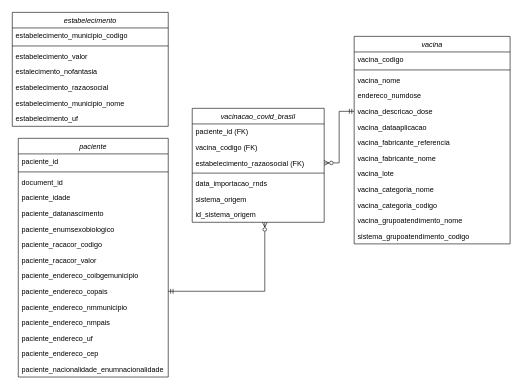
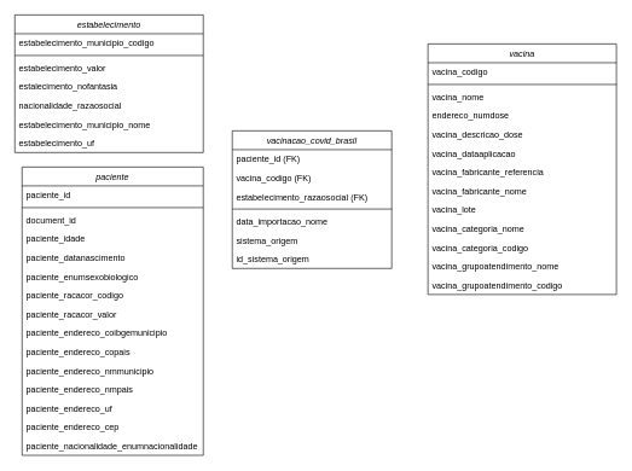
  <mxCell id="0" />
  <mxCell id="1" parent="0" />
  <mxCell id="2" value="paciente" style="swimlane;fontStyle=2;align=center;verticalAlign=top;childLayout=stackLayout;horizontal=1;startSize=26;horizontalStack=0;resizeParent=1;resizeLast=0;collapsible=1;marginBottom=0;rounded=0;shadow=0;strokeWidth=1;" parent="1" vertex="1"><mxGeometry x="30" y="230" width="250" height="398" as="geometry"><mxRectangle x="90" y="290" width="160" height="26" as="alternateBounds" /></mxGeometry></mxCell>
  <mxCell id="3" value="paciente_id" style="text;align=left;verticalAlign=top;spacingLeft=4;spacingRight=4;overflow=hidden;rotatable=0;points=[[0,0.5],[1,0.5]];portConstraint=eastwest;" parent="2" vertex="1"><mxGeometry y="26" width="250" height="26" as="geometry" /></mxCell>
  <mxCell id="4" value="" style="line;html=1;strokeWidth=1;align=left;verticalAlign=middle;spacingTop=-1;spacingLeft=3;spacingRight=3;rotatable=0;labelPosition=right;points=[];portConstraint=eastwest;" parent="2" vertex="1"><mxGeometry y="52" width="250" height="8" as="geometry" /></mxCell>
  <mxCell id="5" value="document_id" style="text;align=left;verticalAlign=top;spacingLeft=4;spacingRight=4;overflow=hidden;rotatable=0;points=[[0,0.5],[1,0.5]];portConstraint=eastwest;" parent="2" vertex="1"><mxGeometry y="60" width="250" height="26" as="geometry" /></mxCell>
  <mxCell id="6" value="paciente_idade" style="text;align=left;verticalAlign=top;spacingLeft=4;spacingRight=4;overflow=hidden;rotatable=0;points=[[0,0.5],[1,0.5]];portConstraint=eastwest;rounded=0;shadow=0;html=0;" parent="2" vertex="1"><mxGeometry y="86" width="250" height="26" as="geometry" /></mxCell>
  <mxCell id="7" value="paciente_datanascimento" style="text;align=left;verticalAlign=top;spacingLeft=4;spacingRight=4;overflow=hidden;rotatable=0;points=[[0,0.5],[1,0.5]];portConstraint=eastwest;" parent="2" vertex="1"><mxGeometry y="112" width="250" height="26" as="geometry" /></mxCell>
  <mxCell id="8" value="paciente_enumsexobiologico" style="text;align=left;verticalAlign=top;spacingLeft=4;spacingRight=4;overflow=hidden;rotatable=0;points=[[0,0.5],[1,0.5]];portConstraint=eastwest;" parent="2" vertex="1"><mxGeometry y="138" width="250" height="26" as="geometry" /></mxCell>
  <mxCell id="9" value="paciente_racacor_codigo" style="text;align=left;verticalAlign=top;spacingLeft=4;spacingRight=4;overflow=hidden;rotatable=0;points=[[0,0.5],[1,0.5]];portConstraint=eastwest;" parent="2" vertex="1"><mxGeometry y="164" width="250" height="26" as="geometry" /></mxCell>
  <mxCell id="10" value="paciente_racacor_valor" style="text;align=left;verticalAlign=top;spacingLeft=4;spacingRight=4;overflow=hidden;rotatable=0;points=[[0,0.5],[1,0.5]];portConstraint=eastwest;" vertex="1" parent="2"><mxGeometry y="190" width="250" height="26" as="geometry" /></mxCell>
  <mxCell id="11" value="paciente_endereco_coibgemunicipio" style="text;align=left;verticalAlign=top;spacingLeft=4;spacingRight=4;overflow=hidden;rotatable=0;points=[[0,0.5],[1,0.5]];portConstraint=eastwest;" parent="2" vertex="1"><mxGeometry y="216" width="250" height="26" as="geometry" /></mxCell>
  <mxCell id="12" value="paciente_endereco_copais" style="text;align=left;verticalAlign=top;spacingLeft=4;spacingRight=4;overflow=hidden;rotatable=0;points=[[0,0.5],[1,0.5]];portConstraint=eastwest;" parent="2" vertex="1"><mxGeometry y="242" width="250" height="26" as="geometry" /></mxCell>
  <mxCell id="13" value="paciente_endereco_nmmunicipio" style="text;align=left;verticalAlign=top;spacingLeft=4;spacingRight=4;overflow=hidden;rotatable=0;points=[[0,0.5],[1,0.5]];portConstraint=eastwest;" parent="2" vertex="1"><mxGeometry y="268" width="250" height="26" as="geometry" /></mxCell>
  <mxCell id="14" value="paciente_endereco_nmpais" style="text;align=left;verticalAlign=top;spacingLeft=4;spacingRight=4;overflow=hidden;rotatable=0;points=[[0,0.5],[1,0.5]];portConstraint=eastwest;" parent="2" vertex="1"><mxGeometry y="294" width="250" height="26" as="geometry" /></mxCell>
  <mxCell id="15" value="paciente_endereco_uf" style="text;align=left;verticalAlign=top;spacingLeft=4;spacingRight=4;overflow=hidden;rotatable=0;points=[[0,0.5],[1,0.5]];portConstraint=eastwest;" parent="2" vertex="1"><mxGeometry y="320" width="250" height="26" as="geometry" /></mxCell>
  <mxCell id="16" value="paciente_endereco_cep" style="text;align=left;verticalAlign=top;spacingLeft=4;spacingRight=4;overflow=hidden;rotatable=0;points=[[0,0.5],[1,0.5]];portConstraint=eastwest;" parent="2" vertex="1"><mxGeometry y="346" width="250" height="26" as="geometry" /></mxCell>
  <mxCell id="17" value="paciente_nacionalidade_enumnacionalidade" style="text;align=left;verticalAlign=top;spacingLeft=4;spacingRight=4;overflow=hidden;rotatable=0;points=[[0,0.5],[1,0.5]];portConstraint=eastwest;" parent="2" vertex="1"><mxGeometry y="372" width="250" height="26" as="geometry" /></mxCell>
  <mxCell id="18" value="vacinacao_covid_brasil" style="swimlane;fontStyle=2;align=center;verticalAlign=top;childLayout=stackLayout;horizontal=1;startSize=26;horizontalStack=0;resizeParent=1;resizeLast=0;collapsible=1;marginBottom=0;rounded=0;shadow=0;strokeWidth=1;" parent="1" vertex="1"><mxGeometry x="320" y="180" width="220" height="190" as="geometry"><mxRectangle x="550" y="140" width="160" height="26" as="alternateBounds" /></mxGeometry></mxCell>
  <mxCell id="19" value="paciente_id (FK)" style="text;align=left;verticalAlign=top;spacingLeft=4;spacingRight=4;overflow=hidden;rotatable=0;points=[[0,0.5],[1,0.5]];portConstraint=eastwest;" parent="18" vertex="1"><mxGeometry y="26" width="220" height="26" as="geometry" /></mxCell>
  <mxCell id="20" value="vacina_codigo (FK)" style="text;align=left;verticalAlign=top;spacingLeft=4;spacingRight=4;overflow=hidden;rotatable=0;points=[[0,0.5],[1,0.5]];portConstraint=eastwest;rounded=0;shadow=0;html=0;" parent="18" vertex="1"><mxGeometry y="52" width="220" height="26" as="geometry" /></mxCell>
  <mxCell id="21" value="estabelecimento_razaosocial (FK)" style="text;align=left;verticalAlign=top;spacingLeft=4;spacingRight=4;overflow=hidden;rotatable=0;points=[[0,0.5],[1,0.5]];portConstraint=eastwest;rounded=0;shadow=0;html=0;" parent="18" vertex="1"><mxGeometry y="78" width="220" height="26" as="geometry" /></mxCell>
  <mxCell id="22" value="" style="line;html=1;strokeWidth=1;align=left;verticalAlign=middle;spacingTop=-1;spacingLeft=3;spacingRight=3;rotatable=0;labelPosition=right;points=[];portConstraint=eastwest;" parent="18" vertex="1"><mxGeometry y="104" width="220" height="8" as="geometry" /></mxCell>
- <mxCell id="23" value="data_importacao_rnds" style="text;align=left;verticalAlign=top;spacingLeft=4;spacingRight=4;overflow=hidden;rotatable=0;points=[[0,0.5],[1,0.5]];portConstraint=eastwest;" parent="18" vertex="1"><mxGeometry y="112" width="220" height="26" as="geometry" /></mxCell>
+ <mxCell id="23" value="data_importacao_nome" style="text;align=left;verticalAlign=top;spacingLeft=4;spacingRight=4;overflow=hidden;rotatable=0;points=[[0,0.5],[1,0.5]];portConstraint=eastwest;" parent="18" vertex="1"><mxGeometry y="112" width="220" height="26" as="geometry" /></mxCell>
  <mxCell id="24" value="sistema_origem" style="text;align=left;verticalAlign=top;spacingLeft=4;spacingRight=4;overflow=hidden;rotatable=0;points=[[0,0.5],[1,0.5]];portConstraint=eastwest;" parent="18" vertex="1"><mxGeometry y="138" width="220" height="26" as="geometry" /></mxCell>
  <mxCell id="25" value="id_sistema_origem" style="text;align=left;verticalAlign=top;spacingLeft=4;spacingRight=4;overflow=hidden;rotatable=0;points=[[0,0.5],[1,0.5]];portConstraint=eastwest;" parent="18" vertex="1"><mxGeometry y="164" width="220" height="26" as="geometry" /></mxCell>
  <mxCell id="26" value="estabelecimento" style="swimlane;fontStyle=2;align=center;verticalAlign=top;childLayout=stackLayout;horizontal=1;startSize=26;horizontalStack=0;resizeParent=1;resizeLast=0;collapsible=1;marginBottom=0;rounded=0;shadow=0;strokeWidth=1;" parent="1" vertex="1"><mxGeometry x="20" y="20" width="260" height="190" as="geometry"><mxRectangle x="550" y="140" width="160" height="26" as="alternateBounds" /></mxGeometry></mxCell>
  <mxCell id="27" value="estabelecimento_municipio_codigo" style="text;align=left;verticalAlign=top;spacingLeft=4;spacingRight=4;overflow=hidden;rotatable=0;points=[[0,0.5],[1,0.5]];portConstraint=eastwest;" parent="26" vertex="1"><mxGeometry y="26" width="260" height="26" as="geometry" /></mxCell>
  <mxCell id="28" value="" style="line;html=1;strokeWidth=1;align=left;verticalAlign=middle;spacingTop=-1;spacingLeft=3;spacingRight=3;rotatable=0;labelPosition=right;points=[];portConstraint=eastwest;" parent="26" vertex="1"><mxGeometry y="52" width="260" height="8" as="geometry" /></mxCell>
  <mxCell id="29" value="estabelecimento_valor" style="text;align=left;verticalAlign=top;spacingLeft=4;spacingRight=4;overflow=hidden;rotatable=0;points=[[0,0.5],[1,0.5]];portConstraint=eastwest;" parent="26" vertex="1"><mxGeometry y="60" width="260" height="26" as="geometry" /></mxCell>
  <mxCell id="30" value="estalecimento_nofantasia" style="text;align=left;verticalAlign=top;spacingLeft=4;spacingRight=4;overflow=hidden;rotatable=0;points=[[0,0.5],[1,0.5]];portConstraint=eastwest;" parent="26" vertex="1"><mxGeometry y="86" width="260" height="26" as="geometry" /></mxCell>
- <mxCell id="31" value="estabelecimento_razaosocial" style="text;align=left;verticalAlign=top;spacingLeft=4;spacingRight=4;overflow=hidden;rotatable=0;points=[[0,0.5],[1,0.5]];portConstraint=eastwest;" parent="26" vertex="1"><mxGeometry y="112" width="260" height="26" as="geometry" /></mxCell>
+ <mxCell id="31" value="nacionalidade_razaosocial" style="text;align=left;verticalAlign=top;spacingLeft=4;spacingRight=4;overflow=hidden;rotatable=0;points=[[0,0.5],[1,0.5]];portConstraint=eastwest;" parent="26" vertex="1"><mxGeometry y="112" width="260" height="26" as="geometry" /></mxCell>
  <mxCell id="32" value="estabelecimento_municipio_nome" style="text;align=left;verticalAlign=top;spacingLeft=4;spacingRight=4;overflow=hidden;rotatable=0;points=[[0,0.5],[1,0.5]];portConstraint=eastwest;" parent="26" vertex="1"><mxGeometry y="138" width="260" height="26" as="geometry" /></mxCell>
  <mxCell id="33" value="estabelecimento_uf" style="text;align=left;verticalAlign=top;spacingLeft=4;spacingRight=4;overflow=hidden;rotatable=0;points=[[0,0.5],[1,0.5]];portConstraint=eastwest;" parent="26" vertex="1"><mxGeometry y="164" width="260" height="26" as="geometry" /></mxCell>
  <mxCell id="34" value="vacina" style="swimlane;fontStyle=2;align=center;verticalAlign=top;childLayout=stackLayout;horizontal=1;startSize=26;horizontalStack=0;resizeParent=1;resizeLast=0;collapsible=1;marginBottom=0;rounded=0;shadow=0;strokeWidth=1;" parent="1" vertex="1"><mxGeometry x="590" y="60" width="260" height="346" as="geometry"><mxRectangle x="550" y="140" width="160" height="26" as="alternateBounds" /></mxGeometry></mxCell>
  <mxCell id="35" value="vacina_codigo" style="text;align=left;verticalAlign=top;spacingLeft=4;spacingRight=4;overflow=hidden;rotatable=0;points=[[0,0.5],[1,0.5]];portConstraint=eastwest;" parent="34" vertex="1"><mxGeometry y="26" width="260" height="26" as="geometry" /></mxCell>
  <mxCell id="36" value="" style="line;html=1;strokeWidth=1;align=left;verticalAlign=middle;spacingTop=-1;spacingLeft=3;spacingRight=3;rotatable=0;labelPosition=right;points=[];portConstraint=eastwest;" parent="34" vertex="1"><mxGeometry y="52" width="260" height="8" as="geometry" /></mxCell>
  <mxCell id="37" value="vacina_nome" style="text;align=left;verticalAlign=top;spacingLeft=4;spacingRight=4;overflow=hidden;rotatable=0;points=[[0,0.5],[1,0.5]];portConstraint=eastwest;" parent="34" vertex="1"><mxGeometry y="60" width="260" height="26" as="geometry" /></mxCell>
  <mxCell id="38" value="endereco_numdose" style="text;align=left;verticalAlign=top;spacingLeft=4;spacingRight=4;overflow=hidden;rotatable=0;points=[[0,0.5],[1,0.5]];portConstraint=eastwest;" parent="34" vertex="1"><mxGeometry y="86" width="260" height="26" as="geometry" /></mxCell>
  <mxCell id="39" value="vacina_descricao_dose" style="text;align=left;verticalAlign=top;spacingLeft=4;spacingRight=4;overflow=hidden;rotatable=0;points=[[0,0.5],[1,0.5]];portConstraint=eastwest;" parent="34" vertex="1"><mxGeometry y="112" width="260" height="26" as="geometry" /></mxCell>
  <mxCell id="40" value="vacina_dataaplicacao" style="text;align=left;verticalAlign=top;spacingLeft=4;spacingRight=4;overflow=hidden;rotatable=0;points=[[0,0.5],[1,0.5]];portConstraint=eastwest;" parent="34" vertex="1"><mxGeometry y="138" width="260" height="26" as="geometry" /></mxCell>
  <mxCell id="41" value="vacina_fabricante_referencia" style="text;align=left;verticalAlign=top;spacingLeft=4;spacingRight=4;overflow=hidden;rotatable=0;points=[[0,0.5],[1,0.5]];portConstraint=eastwest;" parent="34" vertex="1"><mxGeometry y="164" width="260" height="26" as="geometry" /></mxCell>
  <mxCell id="42" value="vacina_fabricante_nome" style="text;align=left;verticalAlign=top;spacingLeft=4;spacingRight=4;overflow=hidden;rotatable=0;points=[[0,0.5],[1,0.5]];portConstraint=eastwest;" parent="34" vertex="1"><mxGeometry y="190" width="260" height="26" as="geometry" /></mxCell>
  <mxCell id="43" value="vacina_lote" style="text;align=left;verticalAlign=top;spacingLeft=4;spacingRight=4;overflow=hidden;rotatable=0;points=[[0,0.5],[1,0.5]];portConstraint=eastwest;" parent="34" vertex="1"><mxGeometry y="216" width="260" height="26" as="geometry" /></mxCell>
  <mxCell id="44" value="vacina_categoria_nome" style="text;align=left;verticalAlign=top;spacingLeft=4;spacingRight=4;overflow=hidden;rotatable=0;points=[[0,0.5],[1,0.5]];portConstraint=eastwest;" parent="34" vertex="1"><mxGeometry y="242" width="260" height="26" as="geometry" /></mxCell>
  <mxCell id="45" value="vacina_categoria_codigo" style="text;align=left;verticalAlign=top;spacingLeft=4;spacingRight=4;overflow=hidden;rotatable=0;points=[[0,0.5],[1,0.5]];portConstraint=eastwest;" parent="34" vertex="1"><mxGeometry y="268" width="260" height="26" as="geometry" /></mxCell>
  <mxCell id="46" value="vacina_grupoatendimento_nome" style="text;align=left;verticalAlign=top;spacingLeft=4;spacingRight=4;overflow=hidden;rotatable=0;points=[[0,0.5],[1,0.5]];portConstraint=eastwest;" parent="34" vertex="1"><mxGeometry y="294" width="260" height="26" as="geometry" /></mxCell>
- <mxCell id="47" value="sistema_grupoatendimento_codigo" style="text;align=left;verticalAlign=top;spacingLeft=4;spacingRight=4;overflow=hidden;rotatable=0;points=[[0,0.5],[1,0.5]];portConstraint=eastwest;" parent="34" vertex="1"><mxGeometry y="320" width="260" height="26" as="geometry" /></mxCell>
- <mxCell id="48" style="edgeStyle=orthogonalEdgeStyle;rounded=0;orthogonalLoop=1;jettySize=auto;html=1;exitX=1;exitY=0.5;exitDx=0;exitDy=0;entryX=0.55;entryY=1;entryDx=0;entryDy=0;entryPerimeter=0;startArrow=ERmandOne;startFill=0;endArrow=ERzeroToMany;endFill=0;" parent="1" source="12" target="25" edge="1"><mxGeometry relative="1" as="geometry" /></mxCell>
- <mxCell id="49" style="edgeStyle=orthogonalEdgeStyle;rounded=0;orthogonalLoop=1;jettySize=auto;html=1;exitX=0;exitY=0.5;exitDx=0;exitDy=0;entryX=1;entryY=0.5;entryDx=0;entryDy=0;startArrow=ERmandOne;startFill=0;endArrow=ERzeroToMany;endFill=0;" parent="1" source="39" target="21" edge="1"><mxGeometry relative="1" as="geometry" /></mxCell>
+ <mxCell id="47" value="vacina_grupoatendimento_codigo" style="text;align=left;verticalAlign=top;spacingLeft=4;spacingRight=4;overflow=hidden;rotatable=0;points=[[0,0.5],[1,0.5]];portConstraint=eastwest;" parent="34" vertex="1"><mxGeometry y="320" width="260" height="26" as="geometry" /></mxCell>
